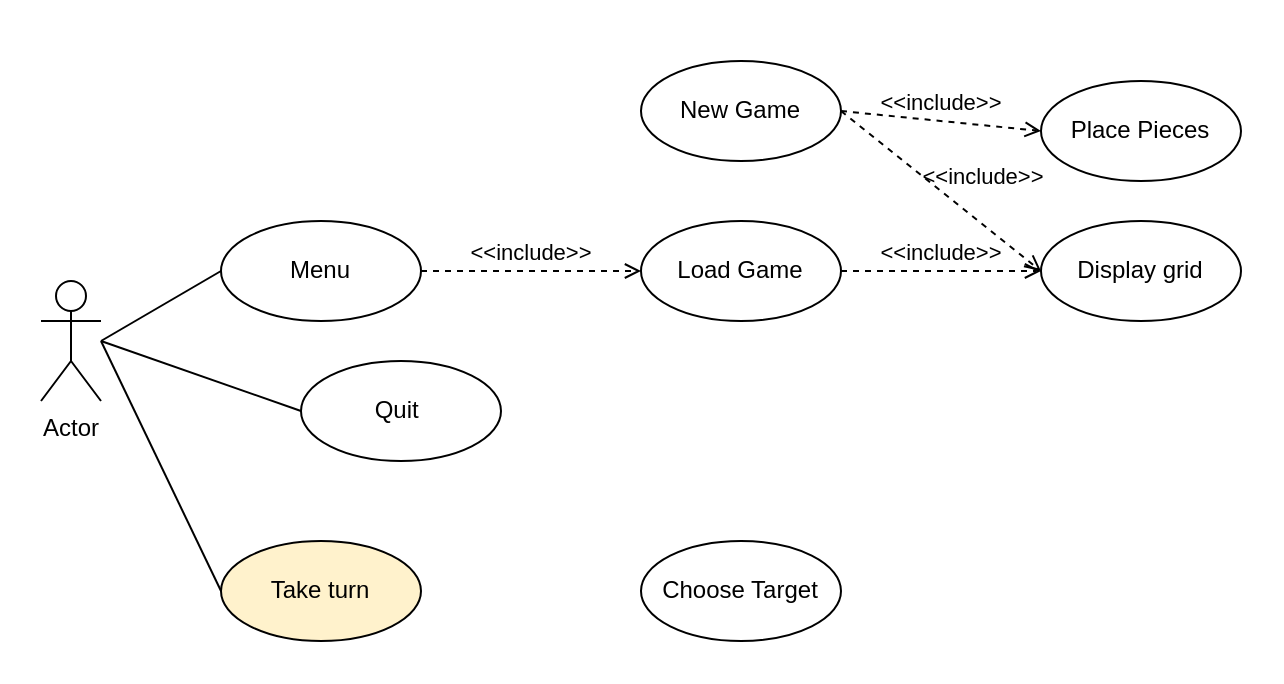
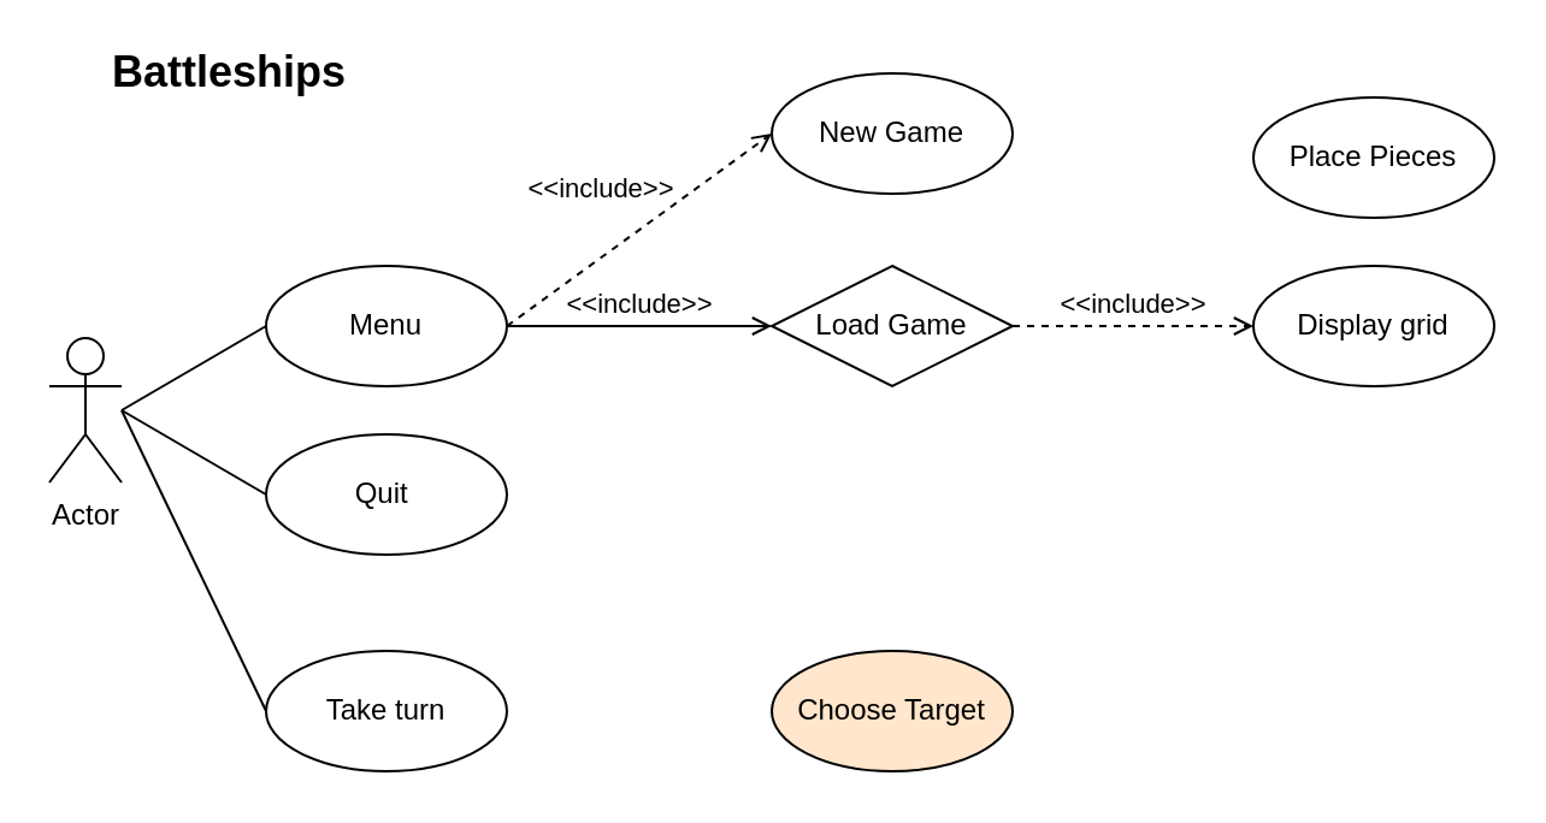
  <mxCell id="0" />
  <mxCell id="1" parent="0" />
  <mxCell id="2" value="Actor" style="shape=umlActor;verticalLabelPosition=bottom;labelBackgroundColor=#ffffff;verticalAlign=top;html=1;outlineConnect=0;" vertex="1" parent="1"><mxGeometry x="20" y="140" width="30" height="60" as="geometry" /></mxCell>
  <mxCell id="3" value="Menu" style="ellipse;whiteSpace=wrap;html=1;" vertex="1" parent="1"><mxGeometry x="110" y="110" width="100" height="50" as="geometry" /></mxCell>
- <mxCell id="4" value="Quit&amp;nbsp;" style="ellipse;whiteSpace=wrap;html=1;" vertex="1" parent="1"><mxGeometry x="150" y="180" width="100" height="50" as="geometry" /></mxCell>
+ <mxCell id="4" value="Quit&amp;nbsp;" style="ellipse;whiteSpace=wrap;html=1;" vertex="1" parent="1"><mxGeometry x="110" y="180" width="100" height="50" as="geometry" /></mxCell>
  <mxCell id="5" value="" style="endArrow=none;html=1;entryX=0;entryY=0.5;entryDx=0;entryDy=0;" edge="1" parent="1" target="3"><mxGeometry width="50" height="50" relative="1" as="geometry"><mxPoint x="50" y="170" as="sourcePoint" /><mxPoint x="100" y="120" as="targetPoint" /></mxGeometry></mxCell>
  <mxCell id="6" value="" style="endArrow=none;html=1;entryX=0;entryY=0.5;entryDx=0;entryDy=0;" edge="1" parent="1" target="4"><mxGeometry width="50" height="50" relative="1" as="geometry"><mxPoint x="50" y="170" as="sourcePoint" /><mxPoint x="70" y="300" as="targetPoint" /></mxGeometry></mxCell>
+ <mxCell id="7" value="&amp;lt;&amp;lt;include&amp;gt;&amp;gt;" style="edgeStyle=none;html=1;endArrow=open;verticalAlign=bottom;dashed=1;labelBackgroundColor=none;exitX=1;exitY=0.5;exitDx=0;exitDy=0;entryX=0;entryY=0.5;entryDx=0;entryDy=0;" edge="1" parent="1" source="3" target="8"><mxGeometry x="-0.112" y="16" width="160" relative="1" as="geometry"><mxPoint x="210" y="134.5" as="sourcePoint" /><mxPoint x="370" y="135" as="targetPoint" /><mxPoint as="offset" /></mxGeometry></mxCell>
  <mxCell id="8" value="New Game" style="ellipse;whiteSpace=wrap;html=1;" vertex="1" parent="1"><mxGeometry x="320" y="30" width="100" height="50" as="geometry" /></mxCell>
- <mxCell id="9" value="Load Game" style="ellipse;whiteSpace=wrap;html=1;" vertex="1" parent="1"><mxGeometry x="320" y="110" width="100" height="50" as="geometry" /></mxCell>
- <mxCell id="10" value="&amp;lt;&amp;lt;include&amp;gt;&amp;gt;" style="edgeStyle=none;html=1;endArrow=open;verticalAlign=bottom;dashed=1;labelBackgroundColor=none;exitX=1;exitY=0.5;exitDx=0;exitDy=0;entryX=0;entryY=0.5;entryDx=0;entryDy=0;" edge="1" parent="1" source="3" target="9"><mxGeometry width="160" relative="1" as="geometry"><mxPoint x="220" y="150" as="sourcePoint" /><mxPoint x="380" y="150" as="targetPoint" /></mxGeometry></mxCell>
+ <mxCell id="9" value="Load Game" style="rhombus;whiteSpace=wrap;html=1;" vertex="1" parent="1"><mxGeometry x="320" y="110" width="100" height="50" as="geometry" /></mxCell>
+ <mxCell id="10" value="&amp;lt;&amp;lt;include&amp;gt;&amp;gt;" style="edgeStyle=none;html=1;endArrow=open;verticalAlign=bottom;dashed=0;labelBackgroundColor=none;exitX=1;exitY=0.5;exitDx=0;exitDy=0;entryX=0;entryY=0.5;entryDx=0;entryDy=0;" edge="1" parent="1" source="3" target="9"><mxGeometry width="160" relative="1" as="geometry"><mxPoint x="220" y="150" as="sourcePoint" /><mxPoint x="380" y="150" as="targetPoint" /></mxGeometry></mxCell>
  <mxCell id="11" value="Display grid" style="ellipse;whiteSpace=wrap;html=1;" vertex="1" parent="1"><mxGeometry x="520" y="110" width="100" height="50" as="geometry" /></mxCell>
  <mxCell id="12" value="Place Pieces" style="ellipse;whiteSpace=wrap;html=1;" vertex="1" parent="1"><mxGeometry x="520" y="40" width="100" height="50" as="geometry" /></mxCell>
- <mxCell id="13" value="&amp;lt;&amp;lt;include&amp;gt;&amp;gt;" style="edgeStyle=none;html=1;endArrow=open;verticalAlign=bottom;dashed=1;labelBackgroundColor=none;exitX=1;exitY=0.5;exitDx=0;exitDy=0;entryX=0;entryY=0.5;entryDx=0;entryDy=0;" edge="1" parent="1" source="8" target="11"><mxGeometry x="0.269" y="11" width="160" relative="1" as="geometry"><mxPoint x="280" y="360" as="sourcePoint" /><mxPoint x="440" y="360" as="targetPoint" /><mxPoint x="1" as="offset" /></mxGeometry></mxCell>
  <mxCell id="14" value="&amp;lt;&amp;lt;include&amp;gt;&amp;gt;" style="edgeStyle=none;html=1;endArrow=open;verticalAlign=bottom;dashed=1;labelBackgroundColor=none;exitX=1;exitY=0.5;exitDx=0;exitDy=0;entryX=0;entryY=0.5;entryDx=0;entryDy=0;" edge="1" parent="1" source="9" target="11"><mxGeometry width="160" relative="1" as="geometry"><mxPoint x="310" y="250" as="sourcePoint" /><mxPoint x="470" y="250" as="targetPoint" /></mxGeometry></mxCell>
- <mxCell id="15" value="&amp;lt;&amp;lt;include&amp;gt;&amp;gt;" style="edgeStyle=none;html=1;endArrow=open;verticalAlign=bottom;dashed=1;labelBackgroundColor=none;exitX=1;exitY=0.5;exitDx=0;exitDy=0;entryX=0;entryY=0.5;entryDx=0;entryDy=0;" edge="1" parent="1" source="8" target="12"><mxGeometry width="160" relative="1" as="geometry"><mxPoint x="10" y="310" as="sourcePoint" /><mxPoint x="170" y="310" as="targetPoint" /></mxGeometry></mxCell>
- <mxCell id="16" value="Take turn" style="ellipse;whiteSpace=wrap;html=1;fillColor=#fff2cc;" vertex="1" parent="1"><mxGeometry x="110" y="270" width="100" height="50" as="geometry" /></mxCell>
+ <mxCell id="16" value="Take turn" style="ellipse;whiteSpace=wrap;html=1;" vertex="1" parent="1"><mxGeometry x="110" y="270" width="100" height="50" as="geometry" /></mxCell>
  <mxCell id="17" value="" style="endArrow=none;html=1;entryX=0;entryY=0.5;entryDx=0;entryDy=0;" edge="1" parent="1" target="16"><mxGeometry width="50" height="50" relative="1" as="geometry"><mxPoint x="50" y="170" as="sourcePoint" /><mxPoint x="70" y="340" as="targetPoint" /></mxGeometry></mxCell>
- <mxCell id="18" value="Choose Target" style="ellipse;whiteSpace=wrap;html=1;" vertex="1" parent="1"><mxGeometry x="320" y="270" width="100" height="50" as="geometry" /></mxCell>
+ <mxCell id="18" value="Choose Target" style="ellipse;whiteSpace=wrap;html=1;fillColor=#ffe6cc;" vertex="1" parent="1"><mxGeometry x="320" y="270" width="100" height="50" as="geometry" /></mxCell>
+ <mxCell id="19" value="&lt;font size=&quot;1&quot;&gt;&lt;b style=&quot;font-size: 18px&quot;&gt;Battleships&lt;/b&gt;&lt;/font&gt;" style="text;html=1;strokeColor=none;fillColor=none;align=center;verticalAlign=middle;whiteSpace=wrap;rounded=0;" vertex="1" parent="1"><mxGeometry x="50" y="20" width="90" height="20" as="geometry" /></mxCell>
  <mxCell id="20" value="Untitled Layer" parent="0" />
